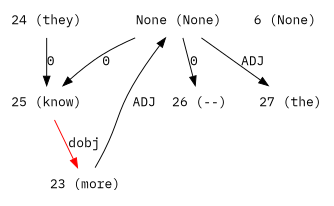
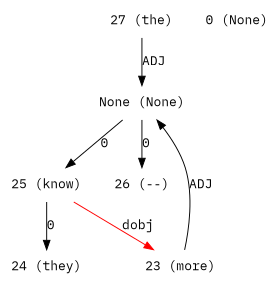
  digraph {
    fontname="IBM Plex Mono"
    node [fontname="IBM Plex Mono" shape=plaintext]
    edge [dir=forward fontname="IBM Plex Mono"]
    n1 [label="None (None)"]
    n2 [label="27 (the)"]
    n3 [label="25 (know)"]
    n4 [label="26 (--)"]
    n5 [label="23 (more)"]
    n6 [label="24 (they)"]
-   n7 [label="6 (None)"]
-   n1 -> n2 [label=ADJ]
+   n7 [label="0 (None)"]
+   n2 -> n1 [label=ADJ]
    n1 -> n3 [label=0]
    n1 -> n4 [label=0]
    n3 -> n5 [color=red label=dobj]
-   n6 -> n3 [label=0]
+   n3 -> n6 [label=0]
    n5 -> n1 [label=ADJ]
  }
